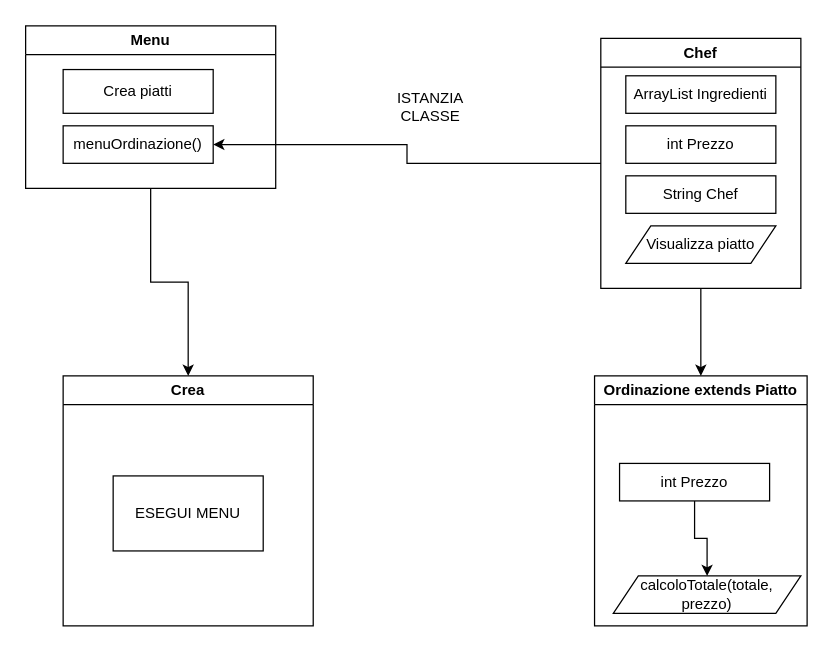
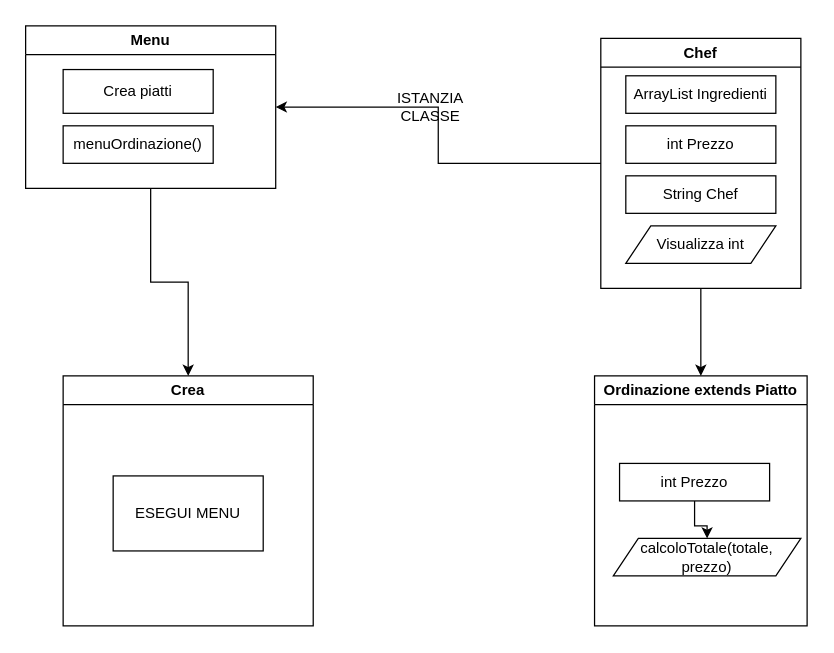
  <mxCell id="0" />
  <mxCell id="1" parent="0" />
  <mxCell id="2" style="edgeStyle=orthogonalEdgeStyle;rounded=0;orthogonalLoop=1;jettySize=auto;html=1;exitX=0.5;exitY=1;exitDx=0;exitDy=0;entryX=0.5;entryY=0;entryDx=0;entryDy=0;" edge="1" parent="1" source="3" target="18"><mxGeometry relative="1" as="geometry" /></mxCell>
  <mxCell id="3" value="Menu" style="swimlane;whiteSpace=wrap;html=1;" vertex="1" parent="1"><mxGeometry x="20" y="20" width="200" height="130" as="geometry" /></mxCell>
  <mxCell id="4" value="Crea piatti" style="whiteSpace=wrap;html=1;" vertex="1" parent="3"><mxGeometry x="30" y="35" width="120" height="35" as="geometry" /></mxCell>
  <mxCell id="5" value="menuOrdinazione()" style="rounded=0;whiteSpace=wrap;html=1;" vertex="1" parent="3"><mxGeometry x="30" y="80" width="120" height="30" as="geometry" /></mxCell>
  <mxCell id="6" style="edgeStyle=orthogonalEdgeStyle;rounded=0;orthogonalLoop=1;jettySize=auto;html=1;exitX=0.5;exitY=1;exitDx=0;exitDy=0;entryX=0.5;entryY=0;entryDx=0;entryDy=0;" edge="1" parent="1" source="8" target="13"><mxGeometry relative="1" as="geometry" /></mxCell>
- <mxCell id="7" style="edgeStyle=orthogonalEdgeStyle;rounded=0;orthogonalLoop=1;jettySize=auto;html=1;exitX=0;exitY=0.5;exitDx=0;exitDy=0;" edge="1" parent="1" source="8" target="5"><mxGeometry relative="1" as="geometry" /></mxCell>
+ <mxCell id="7" style="edgeStyle=orthogonalEdgeStyle;rounded=0;orthogonalLoop=1;jettySize=auto;html=1;exitX=0;exitY=0.5;exitDx=0;exitDy=0;entryX=1;entryY=0.5;entryDx=0;entryDy=0;" edge="1" parent="1" source="8" target="3"><mxGeometry relative="1" as="geometry" /></mxCell>
  <mxCell id="8" value="Chef" style="swimlane;whiteSpace=wrap;html=1;" vertex="1" parent="1"><mxGeometry x="480" y="30" width="160" height="200" as="geometry" /></mxCell>
  <mxCell id="9" value="ArrayList Ingredienti" style="whiteSpace=wrap;html=1;" vertex="1" parent="8"><mxGeometry x="20" y="30" width="120" height="30" as="geometry" /></mxCell>
  <mxCell id="10" value="int Prezzo" style="whiteSpace=wrap;html=1;" vertex="1" parent="8"><mxGeometry x="20" y="70" width="120" height="30" as="geometry" /></mxCell>
  <mxCell id="11" value="String Chef" style="whiteSpace=wrap;html=1;" vertex="1" parent="8"><mxGeometry x="20" y="110" width="120" height="30" as="geometry" /></mxCell>
- <mxCell id="12" value="Visualizza piatto" style="shape=parallelogram;perimeter=parallelogramPerimeter;whiteSpace=wrap;html=1;fixedSize=1;" vertex="1" parent="8"><mxGeometry x="20" y="150" width="120" height="30" as="geometry" /></mxCell>
+ <mxCell id="12" value="Visualizza int" style="shape=parallelogram;perimeter=parallelogramPerimeter;whiteSpace=wrap;html=1;fixedSize=1;" vertex="1" parent="8"><mxGeometry x="20" y="150" width="120" height="30" as="geometry" /></mxCell>
  <mxCell id="13" value="Ordinazione extends Piatto" style="swimlane;whiteSpace=wrap;html=1;" vertex="1" parent="1"><mxGeometry x="475" y="300" width="170" height="200" as="geometry" /></mxCell>
  <mxCell id="14" style="edgeStyle=orthogonalEdgeStyle;rounded=0;orthogonalLoop=1;jettySize=auto;html=1;" edge="1" parent="13" source="15" target="16"><mxGeometry relative="1" as="geometry" /></mxCell>
  <mxCell id="15" value="int Prezzo" style="whiteSpace=wrap;html=1;" vertex="1" parent="13"><mxGeometry x="20" y="70" width="120" height="30" as="geometry" /></mxCell>
- <mxCell id="16" value="calcoloTotale(totale, prezzo)" style="shape=parallelogram;perimeter=parallelogramPerimeter;whiteSpace=wrap;html=1;fixedSize=1;" vertex="1" parent="13"><mxGeometry x="15" y="160" width="150" height="30" as="geometry" /></mxCell>
+ <mxCell id="16" value="calcoloTotale(totale, prezzo)" style="shape=parallelogram;perimeter=parallelogramPerimeter;whiteSpace=wrap;html=1;fixedSize=1;" vertex="1" parent="13"><mxGeometry x="15" y="130" width="150" height="30" as="geometry" /></mxCell>
  <mxCell id="17" value="ISTANZIA CLASSE" style="text;html=1;strokeColor=none;fillColor=none;align=center;verticalAlign=middle;whiteSpace=wrap;rounded=0;" vertex="1" parent="1"><mxGeometry x="314" y="70" width="60" height="30" as="geometry" /></mxCell>
  <mxCell id="18" value="Crea" style="swimlane;whiteSpace=wrap;html=1;" vertex="1" parent="1"><mxGeometry x="50" y="300" width="200" height="200" as="geometry" /></mxCell>
  <mxCell id="19" value="ESEGUI MENU" style="whiteSpace=wrap;html=1;" vertex="1" parent="18"><mxGeometry x="40" y="80" width="120" height="60" as="geometry" /></mxCell>
